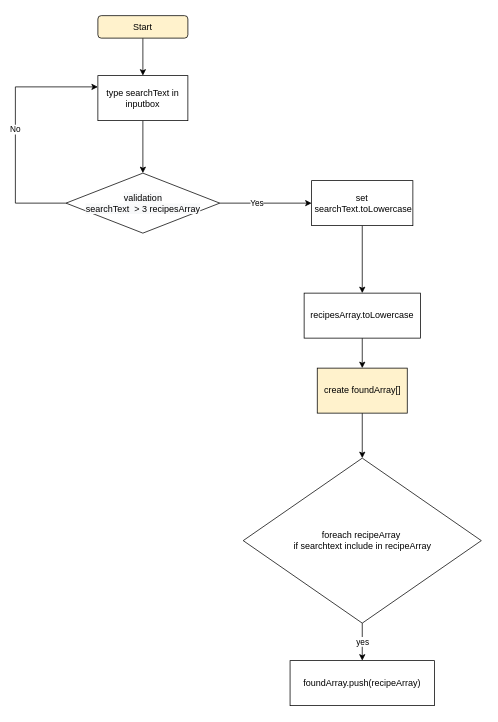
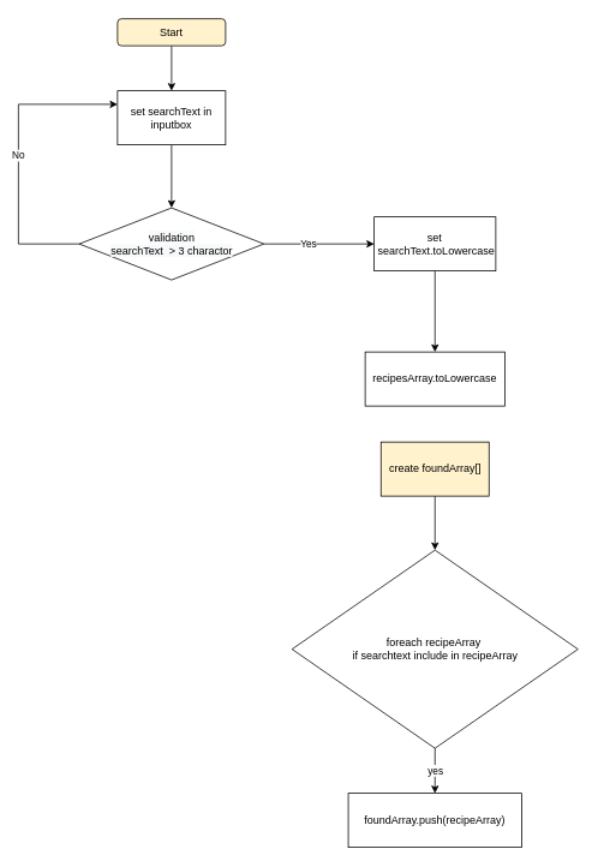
  <mxCell id="0" />
  <mxCell id="1" parent="0" />
  <mxCell id="2" value="" style="edgeStyle=orthogonalEdgeStyle;rounded=0;orthogonalLoop=1;jettySize=auto;html=1;" edge="1" parent="1" source="3" target="5"><mxGeometry relative="1" as="geometry" /></mxCell>
  <mxCell id="3" value="Start" style="rounded=1;whiteSpace=wrap;html=1;fillColor=#fff2cc;" vertex="1" parent="1"><mxGeometry x="130" y="20" width="120" height="30" as="geometry" /></mxCell>
  <mxCell id="4" value="" style="edgeStyle=orthogonalEdgeStyle;rounded=0;orthogonalLoop=1;jettySize=auto;html=1;entryX=0.5;entryY=0;entryDx=0;entryDy=0;" edge="1" parent="1" source="5" target="9"><mxGeometry relative="1" as="geometry"><mxPoint x="180" y="200" as="targetPoint" /></mxGeometry></mxCell>
- <mxCell id="5" value="type searchText in inputbox" style="rounded=0;whiteSpace=wrap;html=1;" vertex="1" parent="1"><mxGeometry x="130" y="100" width="120" height="60" as="geometry" /></mxCell>
+ <mxCell id="5" value="set searchText in inputbox" style="rounded=0;whiteSpace=wrap;html=1;" vertex="1" parent="1"><mxGeometry x="130" y="100" width="120" height="60" as="geometry" /></mxCell>
  <mxCell id="6" value="" style="edgeStyle=orthogonalEdgeStyle;rounded=0;orthogonalLoop=1;jettySize=auto;html=1;" edge="1" parent="1" source="9" target="11"><mxGeometry relative="1" as="geometry" /></mxCell>
  <mxCell id="7" value="Yes" style="edgeLabel;html=1;align=center;verticalAlign=middle;resizable=0;points=[];" vertex="1" connectable="0" parent="6"><mxGeometry x="-0.202" y="1" relative="1" as="geometry"><mxPoint as="offset" /></mxGeometry></mxCell>
  <mxCell id="8" value="No" style="edgeStyle=orthogonalEdgeStyle;rounded=0;orthogonalLoop=1;jettySize=auto;html=1;entryX=0;entryY=0.25;entryDx=0;entryDy=0;" edge="1" parent="1" source="9" target="5"><mxGeometry relative="1" as="geometry"><mxPoint x="7.5" y="270" as="targetPoint" /><Array as="points"><mxPoint y="270" x="20" /><mxPoint y="115" x="20" /></Array></mxGeometry></mxCell>
- <mxCell id="9" value="&lt;span style=&quot;color: rgb(0 , 0 , 0) ; font-family: &amp;#34;helvetica&amp;#34; ; font-size: 12px ; font-style: normal ; font-weight: 400 ; letter-spacing: normal ; text-align: center ; text-indent: 0px ; text-transform: none ; word-spacing: 0px ; background-color: rgb(248 , 249 , 250) ; display: inline ; float: none&quot;&gt;validation&lt;/span&gt;&lt;br style=&quot;color: rgb(0 , 0 , 0) ; font-family: &amp;#34;helvetica&amp;#34; ; font-size: 12px ; font-style: normal ; font-weight: 400 ; letter-spacing: normal ; text-align: center ; text-indent: 0px ; text-transform: none ; word-spacing: 0px ; background-color: rgb(248 , 249 , 250)&quot;&gt;&lt;span style=&quot;color: rgb(0 , 0 , 0) ; font-family: &amp;#34;helvetica&amp;#34; ; font-size: 12px ; font-style: normal ; font-weight: 400 ; letter-spacing: normal ; text-align: center ; text-indent: 0px ; text-transform: none ; word-spacing: 0px ; background-color: rgb(248 , 249 , 250) ; display: inline ; float: none&quot;&gt;searchText&amp;nbsp; &amp;gt; 3 recipesArray&lt;/span&gt;" style="rhombus;whiteSpace=wrap;html=1;" vertex="1" parent="1"><mxGeometry x="87.5" y="230" width="205" height="80" as="geometry" /></mxCell>
+ <mxCell id="9" value="&lt;span style=&quot;color: rgb(0 , 0 , 0) ; font-family: &amp;#34;helvetica&amp;#34; ; font-size: 12px ; font-style: normal ; font-weight: 400 ; letter-spacing: normal ; text-align: center ; text-indent: 0px ; text-transform: none ; word-spacing: 0px ; background-color: rgb(248 , 249 , 250) ; display: inline ; float: none&quot;&gt;validation&lt;/span&gt;&lt;br style=&quot;color: rgb(0 , 0 , 0) ; font-family: &amp;#34;helvetica&amp;#34; ; font-size: 12px ; font-style: normal ; font-weight: 400 ; letter-spacing: normal ; text-align: center ; text-indent: 0px ; text-transform: none ; word-spacing: 0px ; background-color: rgb(248 , 249 , 250)&quot;&gt;&lt;span style=&quot;color: rgb(0 , 0 , 0) ; font-family: &amp;#34;helvetica&amp;#34; ; font-size: 12px ; font-style: normal ; font-weight: 400 ; letter-spacing: normal ; text-align: center ; text-indent: 0px ; text-transform: none ; word-spacing: 0px ; background-color: rgb(248 , 249 , 250) ; display: inline ; float: none&quot;&gt;searchText&amp;nbsp; &amp;gt; 3 charactor&lt;/span&gt;" style="rhombus;whiteSpace=wrap;html=1;" vertex="1" parent="1"><mxGeometry x="87.5" y="230" width="205" height="80" as="geometry" /></mxCell>
  <mxCell id="10" value="" style="edgeStyle=orthogonalEdgeStyle;rounded=0;orthogonalLoop=1;jettySize=auto;html=1;" edge="1" parent="1" source="11" target="13"><mxGeometry relative="1" as="geometry" /></mxCell>
  <mxCell id="11" value="set&lt;br&gt;&amp;nbsp;searchText.toLowercase" style="whiteSpace=wrap;html=1;" vertex="1" parent="1"><mxGeometry x="415" y="240" width="135" height="60" as="geometry" /></mxCell>
- <mxCell id="12" style="edgeStyle=orthogonalEdgeStyle;rounded=0;orthogonalLoop=1;jettySize=auto;html=1;entryX=0.5;entryY=0;entryDx=0;entryDy=0;" edge="1" parent="1" source="13" target="17"><mxGeometry relative="1" as="geometry" /></mxCell>
  <mxCell id="13" value="recipesArray.toLowercase" style="rounded=0;whiteSpace=wrap;html=1;" vertex="1" parent="1"><mxGeometry x="405" y="390" width="155" height="60" as="geometry" /></mxCell>
  <mxCell id="14" value="yes" style="edgeStyle=orthogonalEdgeStyle;rounded=0;orthogonalLoop=1;jettySize=auto;html=1;" edge="1" parent="1" source="15" target="18"><mxGeometry relative="1" as="geometry" /></mxCell>
  <mxCell id="15" value="foreach recipeArray&amp;nbsp;&lt;br&gt;if searchtext include in recipeArray" style="rhombus;whiteSpace=wrap;html=1;rounded=0;" vertex="1" parent="1"><mxGeometry x="323.75" y="610" width="317.5" height="220" as="geometry" /></mxCell>
  <mxCell id="16" style="edgeStyle=orthogonalEdgeStyle;rounded=0;orthogonalLoop=1;jettySize=auto;html=1;exitX=0.5;exitY=1;exitDx=0;exitDy=0;entryX=0.5;entryY=0;entryDx=0;entryDy=0;" edge="1" parent="1" source="17" target="15"><mxGeometry relative="1" as="geometry" /></mxCell>
  <mxCell id="17" value="create foundArray[]" style="whiteSpace=wrap;html=1;rounded=0;fillColor=#fff2cc;" vertex="1" parent="1"><mxGeometry x="422.5" y="490" width="120" height="60" as="geometry" /></mxCell>
  <mxCell id="18" value="foundArray.push(recipeArray)" style="whiteSpace=wrap;html=1;rounded=0;" vertex="1" parent="1"><mxGeometry x="386.25" y="880" width="192.5" height="60" as="geometry" /></mxCell>
